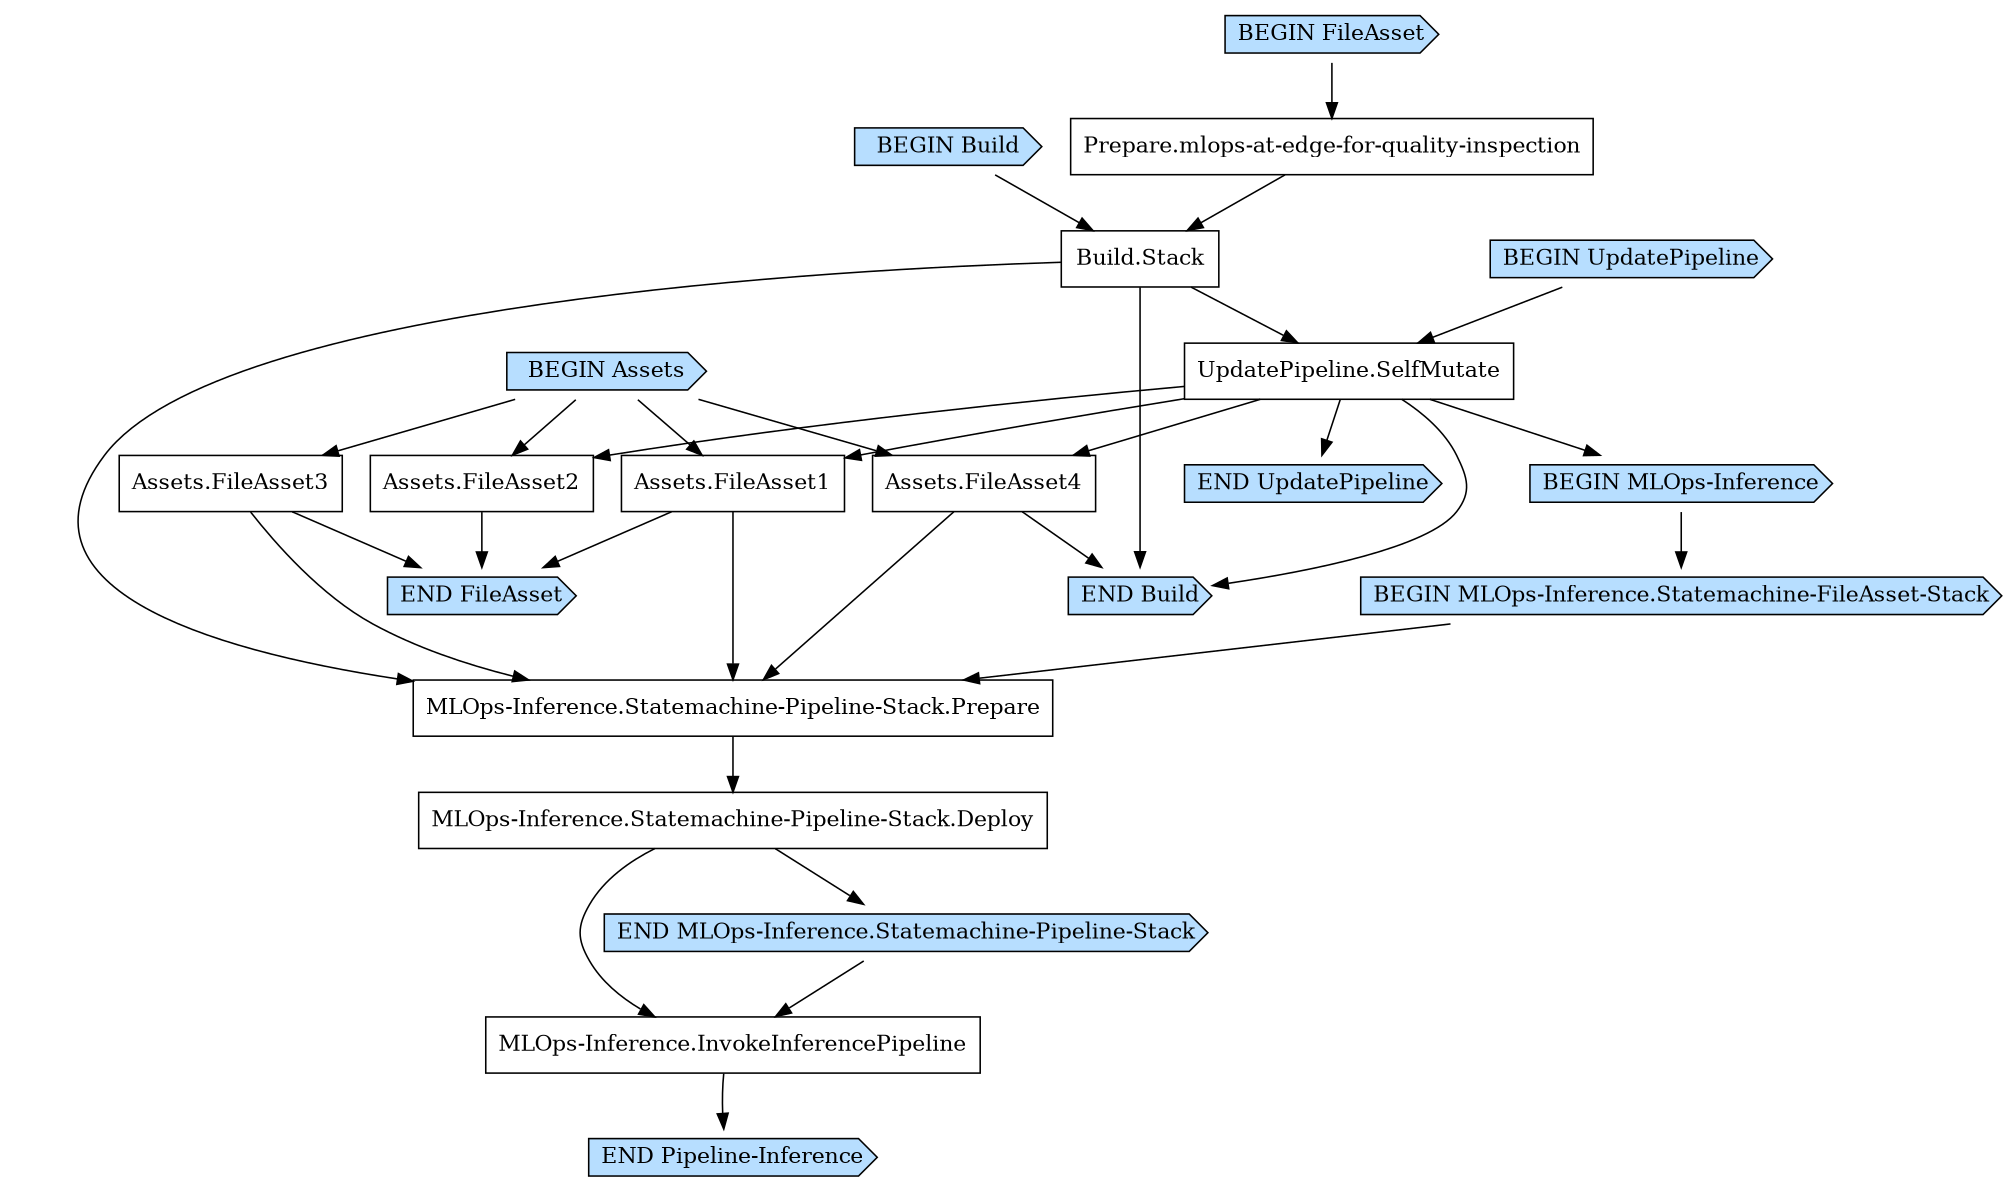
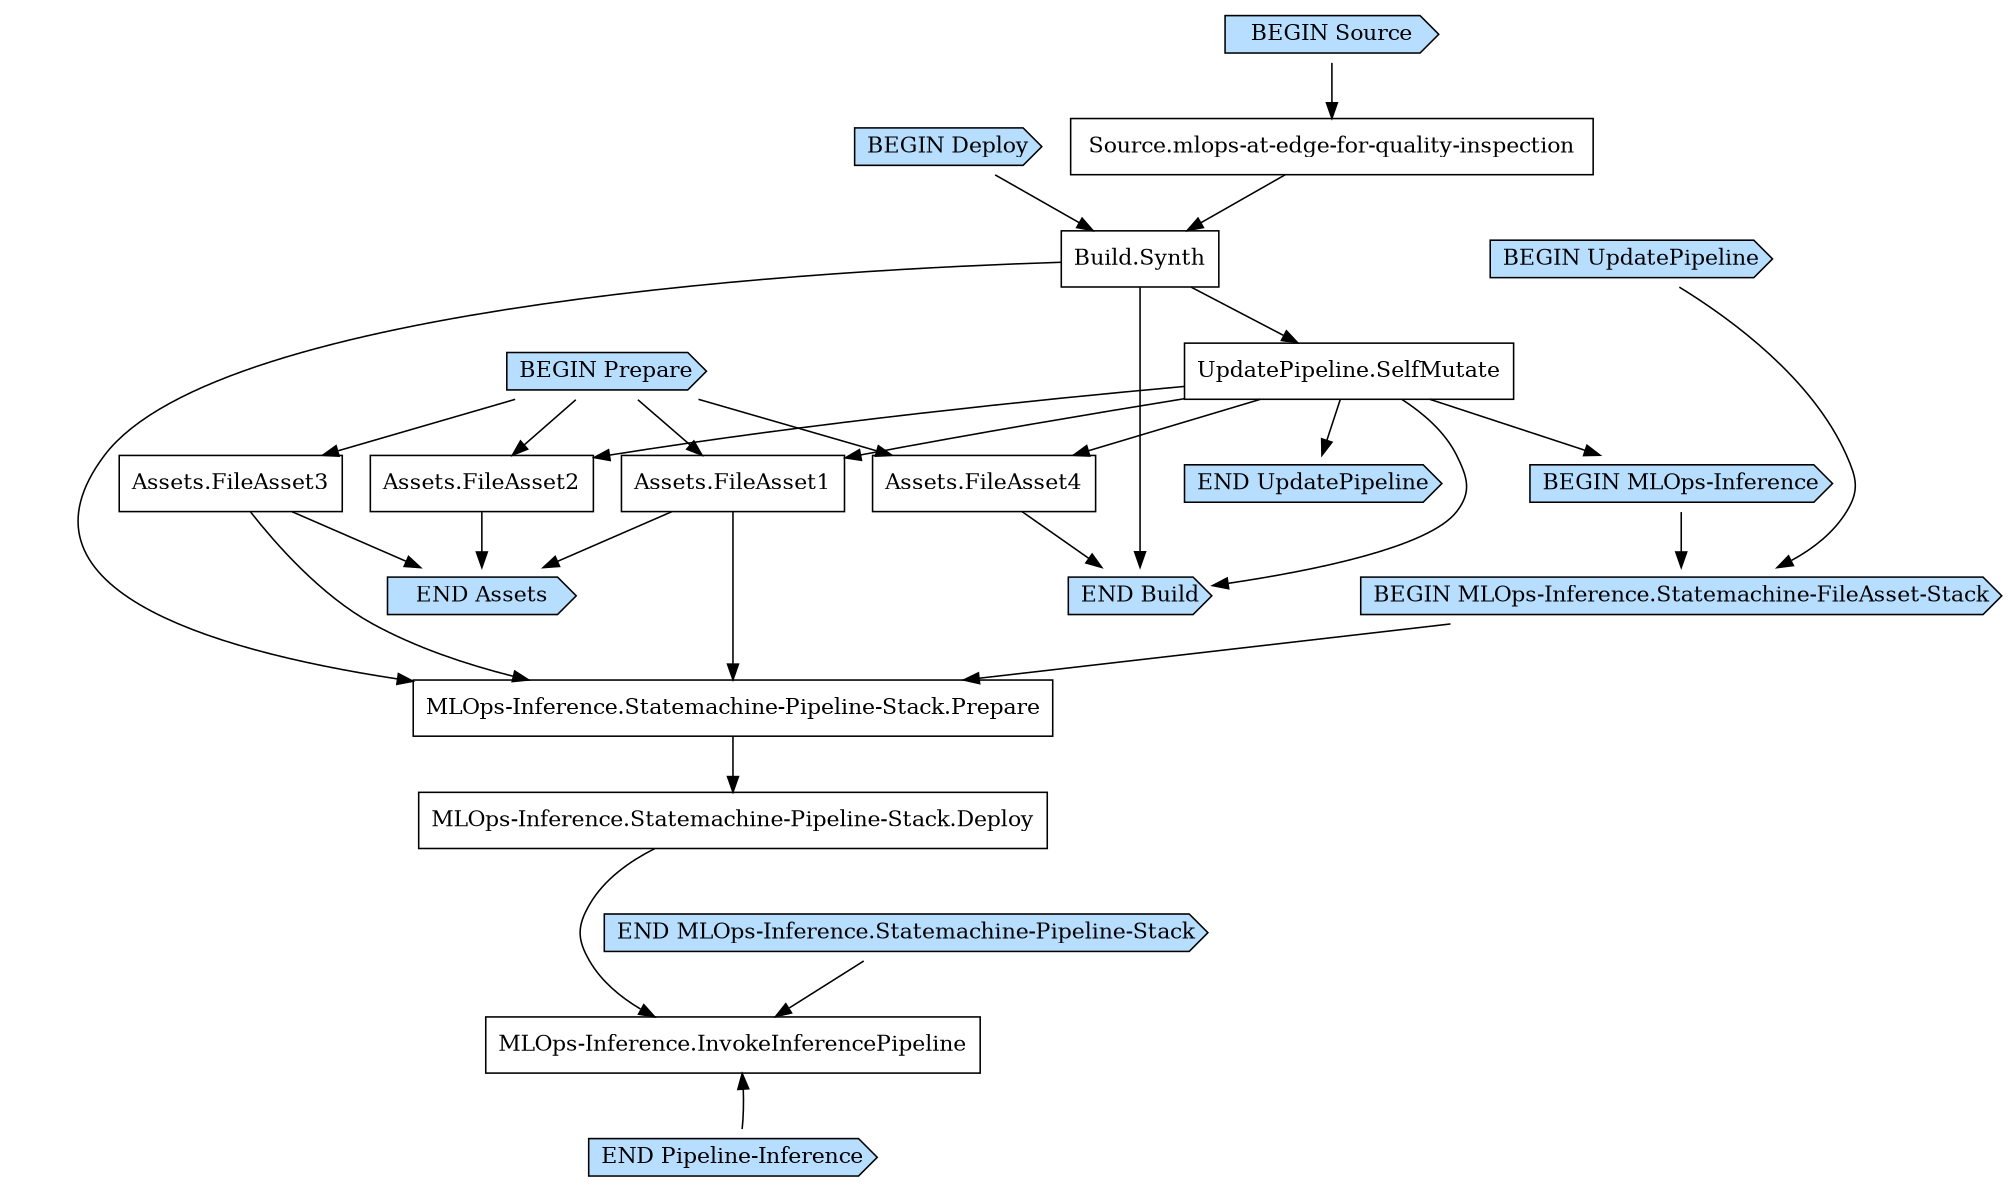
  digraph {
    node [shape=cds fillcolor="#b7deff" style=filled]
-   "Build.Synth" [shape=box label="Build.Stack" fillcolor="" style=""]
-   "BEGIN Build"
+   "Build.Synth" [shape=box fillcolor="" style=""]
+   "BEGIN Build" [label="BEGIN Deploy"]
    "END Build"
    "UpdatePipeline.SelfMutate" [shape=box fillcolor="" style=""]
    "MLOps-Inference.Statemachine-Pipeline-Stack.Prepare" [shape=box fillcolor="" style=""]
    "END UpdatePipeline"
    "Assets.FileAsset1" [shape=box fillcolor="" style=""]
    "Assets.FileAsset2" [shape=box fillcolor="" style=""]
    "Assets.FileAsset4" [shape=box fillcolor="" style=""]
    "BEGIN MLOps-Inference"
    "MLOps-Inference.Statemachine-Pipeline-Stack.Deploy" [shape=box fillcolor="" style=""]
-   "Source.mlops-at-edge-for-quality-inspection" [shape=box label="Prepare.mlops-at-edge-for-quality-inspection" fillcolor="" style=""]
+   "Source.mlops-at-edge-for-quality-inspection" [shape=box fillcolor="" style=""]
    "BEGIN UpdatePipeline"
-   "END Assets" [label="END FileAsset"]
+   "END Assets"
    "Assets.FileAsset3" [shape=box fillcolor="" style=""]
    n16 [label="BEGIN MLOps-Inference.Statemachine-FileAsset-Stack"]
-   "BEGIN Assets"
+   "BEGIN Assets" [label="BEGIN Prepare"]
    n18 [label="END Pipeline-Inference"]
    "MLOps-Inference.InvokeInferencePipeline" [shape=box fillcolor="" style=""]
    "END MLOps-Inference.Statemachine-Pipeline-Stack"
-   "BEGIN Source" [label="BEGIN FileAsset"]
+   "BEGIN Source"
    "Build.Synth" -> "END Build"
    "Build.Synth" -> "UpdatePipeline.SelfMutate"
    "Build.Synth" -> "MLOps-Inference.Statemachine-Pipeline-Stack.Prepare"
    "BEGIN Build" -> "Build.Synth"
    "UpdatePipeline.SelfMutate" -> "END Build"
    "UpdatePipeline.SelfMutate" -> "END UpdatePipeline"
    "UpdatePipeline.SelfMutate" -> "Assets.FileAsset1"
    "UpdatePipeline.SelfMutate" -> "Assets.FileAsset2"
    "UpdatePipeline.SelfMutate" -> "Assets.FileAsset4"
    "UpdatePipeline.SelfMutate" -> "BEGIN MLOps-Inference"
    "MLOps-Inference.Statemachine-Pipeline-Stack.Prepare" -> "MLOps-Inference.Statemachine-Pipeline-Stack.Deploy"
    "Assets.FileAsset1" -> "MLOps-Inference.Statemachine-Pipeline-Stack.Prepare"
    "Assets.FileAsset1" -> "END Assets"
    "Assets.FileAsset2" -> "END Assets"
    "Assets.FileAsset4" -> "END Build"
-   "Assets.FileAsset4" -> "MLOps-Inference.Statemachine-Pipeline-Stack.Prepare"
    "BEGIN MLOps-Inference" -> n16
    "MLOps-Inference.Statemachine-Pipeline-Stack.Deploy" -> "MLOps-Inference.InvokeInferencePipeline"
-   "MLOps-Inference.Statemachine-Pipeline-Stack.Deploy" -> "END MLOps-Inference.Statemachine-Pipeline-Stack"
    "Source.mlops-at-edge-for-quality-inspection" -> "Build.Synth"
-   "BEGIN UpdatePipeline" -> "UpdatePipeline.SelfMutate"
+   "BEGIN UpdatePipeline" -> n16
    "Assets.FileAsset3" -> "MLOps-Inference.Statemachine-Pipeline-Stack.Prepare"
    "Assets.FileAsset3" -> "END Assets"
    n16 -> "MLOps-Inference.Statemachine-Pipeline-Stack.Prepare"
    "BEGIN Assets" -> "Assets.FileAsset1"
    "BEGIN Assets" -> "Assets.FileAsset2"
    "BEGIN Assets" -> "Assets.FileAsset4"
    "BEGIN Assets" -> "Assets.FileAsset3"
-   "MLOps-Inference.InvokeInferencePipeline" -> n18
+   n18 -> "MLOps-Inference.InvokeInferencePipeline"
    "END MLOps-Inference.Statemachine-Pipeline-Stack" -> "MLOps-Inference.InvokeInferencePipeline"
    "BEGIN Source" -> "Source.mlops-at-edge-for-quality-inspection"
  }
